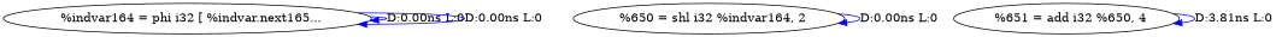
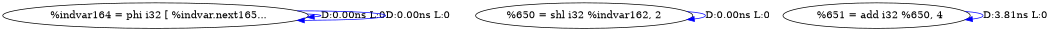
  digraph {
    edge [color=blue]
    n1 [label="  %indvar164 = phi i32 [ %indvar.next165..."]
-   n2 [label="  %650 = shl i32 %indvar164, 2"]
+   n2 [label="%650 = shl i32 %indvar162, 2"]
    n3 [label="  %651 = add i32 %650, 4"]
    n1 -> n1 [label="D:0.00ns L:0"]
    n1 -> n1 [label="D:0.00ns L:0"]
    n2 -> n2 [label="D:0.00ns L:0"]
    n3 -> n3 [label="D:3.81ns L:0"]
  }
